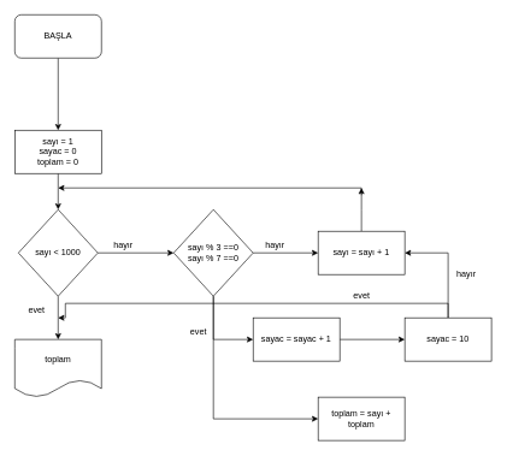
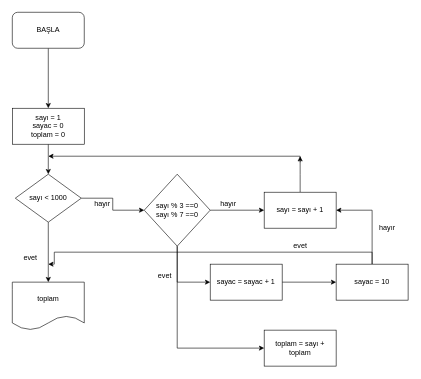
  <mxCell id="0" />
  <mxCell id="1" parent="0" />
  <mxCell id="2" style="edgeStyle=orthogonalEdgeStyle;rounded=0;orthogonalLoop=1;jettySize=auto;html=1;exitX=0.5;exitY=1;exitDx=0;exitDy=0;" parent="1" source="3" target="5" edge="1"><mxGeometry relative="1" as="geometry" /></mxCell>
  <mxCell id="3" value="BAŞLA" style="rounded=1;whiteSpace=wrap;html=1;" parent="1" vertex="1"><mxGeometry x="20" y="20" width="120" height="60" as="geometry" /></mxCell>
  <mxCell id="4" style="edgeStyle=orthogonalEdgeStyle;rounded=0;orthogonalLoop=1;jettySize=auto;html=1;exitX=0.5;exitY=1;exitDx=0;exitDy=0;entryX=0.5;entryY=0;entryDx=0;entryDy=0;" parent="1" source="5" target="8" edge="1"><mxGeometry relative="1" as="geometry" /></mxCell>
  <mxCell id="5" value="sayı = 1&lt;br&gt;sayac = 0&lt;br&gt;toplam = 0" style="rounded=0;whiteSpace=wrap;html=1;" parent="1" vertex="1"><mxGeometry x="20" y="180" width="120" height="60" as="geometry" /></mxCell>
  <mxCell id="6" style="edgeStyle=orthogonalEdgeStyle;rounded=0;orthogonalLoop=1;jettySize=auto;html=1;exitX=1;exitY=0.5;exitDx=0;exitDy=0;entryX=0;entryY=0.5;entryDx=0;entryDy=0;" parent="1" source="8" target="12" edge="1"><mxGeometry relative="1" as="geometry" /></mxCell>
  <mxCell id="7" style="edgeStyle=orthogonalEdgeStyle;rounded=0;orthogonalLoop=1;jettySize=auto;html=1;exitX=0.5;exitY=1;exitDx=0;exitDy=0;entryX=0.5;entryY=0;entryDx=0;entryDy=0;" parent="1" source="8" target="18" edge="1"><mxGeometry relative="1" as="geometry" /></mxCell>
- <mxCell id="8" value="sayı &amp;lt; 1000" style="rhombus;whiteSpace=wrap;html=1;" parent="1" vertex="1"><mxGeometry x="25" y="290" width="110" height="120" as="geometry" /></mxCell>
+ <mxCell id="8" value="sayı &amp;lt; 1000" style="rhombus;whiteSpace=wrap;html=1;" parent="1" vertex="1"><mxGeometry x="25" y="290" width="110" height="80" as="geometry" /></mxCell>
  <mxCell id="9" style="edgeStyle=orthogonalEdgeStyle;rounded=0;orthogonalLoop=1;jettySize=auto;html=1;exitX=1;exitY=0.5;exitDx=0;exitDy=0;" parent="1" source="12" target="14" edge="1"><mxGeometry relative="1" as="geometry" /></mxCell>
  <mxCell id="10" style="edgeStyle=orthogonalEdgeStyle;rounded=0;orthogonalLoop=1;jettySize=auto;html=1;exitX=0.5;exitY=1;exitDx=0;exitDy=0;entryX=0;entryY=0.5;entryDx=0;entryDy=0;" parent="1" source="12" target="16" edge="1"><mxGeometry relative="1" as="geometry" /></mxCell>
  <mxCell id="11" style="edgeStyle=orthogonalEdgeStyle;rounded=0;orthogonalLoop=1;jettySize=auto;html=1;exitX=0.5;exitY=1;exitDx=0;exitDy=0;entryX=0;entryY=0.5;entryDx=0;entryDy=0;" parent="1" source="12" target="19" edge="1"><mxGeometry relative="1" as="geometry" /></mxCell>
  <mxCell id="12" value="sayı % 3 ==0&lt;br&gt;sayı % 7 ==0" style="rhombus;whiteSpace=wrap;html=1;" parent="1" vertex="1"><mxGeometry x="240" y="290" width="110" height="120" as="geometry" /></mxCell>
  <mxCell id="13" style="edgeStyle=orthogonalEdgeStyle;rounded=0;orthogonalLoop=1;jettySize=auto;html=1;exitX=0.5;exitY=0;exitDx=0;exitDy=0;" parent="1" source="14" edge="1"><mxGeometry relative="1" as="geometry"><mxPoint x="500" y="260" as="targetPoint" /></mxGeometry></mxCell>
  <mxCell id="14" value="sayı = sayı + 1" style="rounded=0;whiteSpace=wrap;html=1;" parent="1" vertex="1"><mxGeometry x="440" y="320" width="120" height="60" as="geometry" /></mxCell>
  <mxCell id="15" style="edgeStyle=orthogonalEdgeStyle;rounded=0;orthogonalLoop=1;jettySize=auto;html=1;exitX=1;exitY=0.5;exitDx=0;exitDy=0;entryX=0;entryY=0.5;entryDx=0;entryDy=0;" parent="1" source="16" target="22" edge="1"><mxGeometry relative="1" as="geometry" /></mxCell>
  <mxCell id="16" value="sayac = sayac + 1" style="rounded=0;whiteSpace=wrap;html=1;" parent="1" vertex="1"><mxGeometry x="350" y="440" width="120" height="60" as="geometry" /></mxCell>
  <mxCell id="17" value="" style="endArrow=classic;html=1;rounded=0;" parent="1" edge="1"><mxGeometry width="50" height="50" relative="1" as="geometry"><mxPoint x="500" y="270" as="sourcePoint" /><mxPoint x="80" y="260" as="targetPoint" /><Array as="points"><mxPoint x="500" y="260" /></Array></mxGeometry></mxCell>
  <mxCell id="18" value="toplam" style="shape=document;whiteSpace=wrap;html=1;boundedLbl=1;" parent="1" vertex="1"><mxGeometry x="20" y="470" width="120" height="80" as="geometry" /></mxCell>
  <mxCell id="19" value="toplam = sayı + toplam" style="rounded=0;whiteSpace=wrap;html=1;" parent="1" vertex="1"><mxGeometry x="440" y="550" width="120" height="60" as="geometry" /></mxCell>
  <mxCell id="20" style="edgeStyle=orthogonalEdgeStyle;rounded=0;orthogonalLoop=1;jettySize=auto;html=1;exitX=0.5;exitY=0;exitDx=0;exitDy=0;" parent="1" source="22" edge="1"><mxGeometry relative="1" as="geometry"><mxPoint x="80" y="440" as="targetPoint" /><Array as="points"><mxPoint x="620" y="420" /><mxPoint x="90" y="420" /><mxPoint x="90" y="440" /></Array></mxGeometry></mxCell>
  <mxCell id="21" style="edgeStyle=orthogonalEdgeStyle;rounded=0;orthogonalLoop=1;jettySize=auto;html=1;exitX=0.5;exitY=0;exitDx=0;exitDy=0;entryX=1;entryY=0.5;entryDx=0;entryDy=0;" parent="1" source="22" target="14" edge="1"><mxGeometry relative="1" as="geometry" /></mxCell>
  <mxCell id="22" value="sayac = 10" style="rounded=0;whiteSpace=wrap;html=1;" parent="1" vertex="1"><mxGeometry x="560" y="440" width="120" height="60" as="geometry" /></mxCell>
  <mxCell id="23" value="evet" style="text;html=1;align=center;verticalAlign=middle;resizable=0;points=[];autosize=1;strokeColor=none;fillColor=none;" parent="1" vertex="1"><mxGeometry x="475" y="395" width="50" height="30" as="geometry" /></mxCell>
  <mxCell id="24" value="evet" style="text;html=1;align=center;verticalAlign=middle;resizable=0;points=[];autosize=1;strokeColor=none;fillColor=none;" parent="1" vertex="1"><mxGeometry x="25" y="415" width="50" height="30" as="geometry" /></mxCell>
  <mxCell id="25" value="hayır" style="text;html=1;align=center;verticalAlign=middle;resizable=0;points=[];autosize=1;strokeColor=none;fillColor=none;" parent="1" vertex="1"><mxGeometry x="145" y="325" width="50" height="30" as="geometry" /></mxCell>
  <mxCell id="26" value="evet" style="text;html=1;align=center;verticalAlign=middle;resizable=0;points=[];autosize=1;strokeColor=none;fillColor=none;" parent="1" vertex="1"><mxGeometry x="249" y="445" width="50" height="30" as="geometry" /></mxCell>
  <mxCell id="27" value="hayır" style="text;html=1;align=center;verticalAlign=middle;resizable=0;points=[];autosize=1;strokeColor=none;fillColor=none;" parent="1" vertex="1"><mxGeometry x="355" y="325" width="50" height="30" as="geometry" /></mxCell>
  <mxCell id="28" value="hayır" style="text;html=1;align=center;verticalAlign=middle;resizable=0;points=[];autosize=1;strokeColor=none;fillColor=none;" parent="1" vertex="1"><mxGeometry x="620" y="365" width="50" height="30" as="geometry" /></mxCell>
